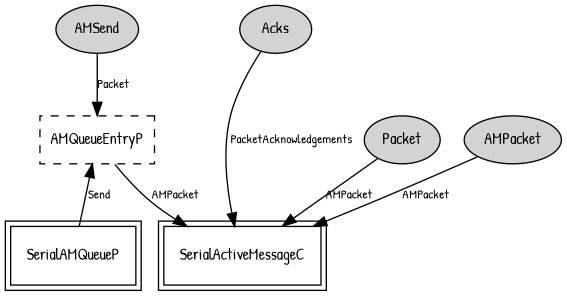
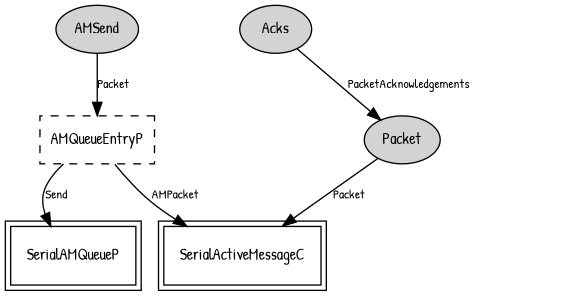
  digraph {
    fontname="Patrick Hand"
    node [fontname="Patrick Hand" fontsize=12 shape=ellipse style=filled]
    edge [fontname="Patrick Hand" fontsize=10]
    n1 [label=AMSend]
    n2 [label=AMQueueEntryP shape=box style=dashed]
    SerialActiveMessageC [peripheries=2 shape=box style=""]
    SerialAMQueueP [peripheries=2 shape=box style=""]
    n5 [label=Packet]
-   n6 [label=AMPacket]
    n7 [label=Acks]
    n1 -> n2 [label=Packet]
    n2 -> SerialActiveMessageC [label=AMPacket]
-   SerialAMQueueP -> n2 [label=Send]
-   n5 -> SerialActiveMessageC [label=AMPacket]
-   n6 -> SerialActiveMessageC [label=AMPacket]
-   n7 -> SerialActiveMessageC [label=PacketAcknowledgements]
+   n2 -> SerialAMQueueP [label=Send]
+   n5 -> SerialActiveMessageC [label=Packet]
+   n7 -> n5 [label=PacketAcknowledgements]
  }
